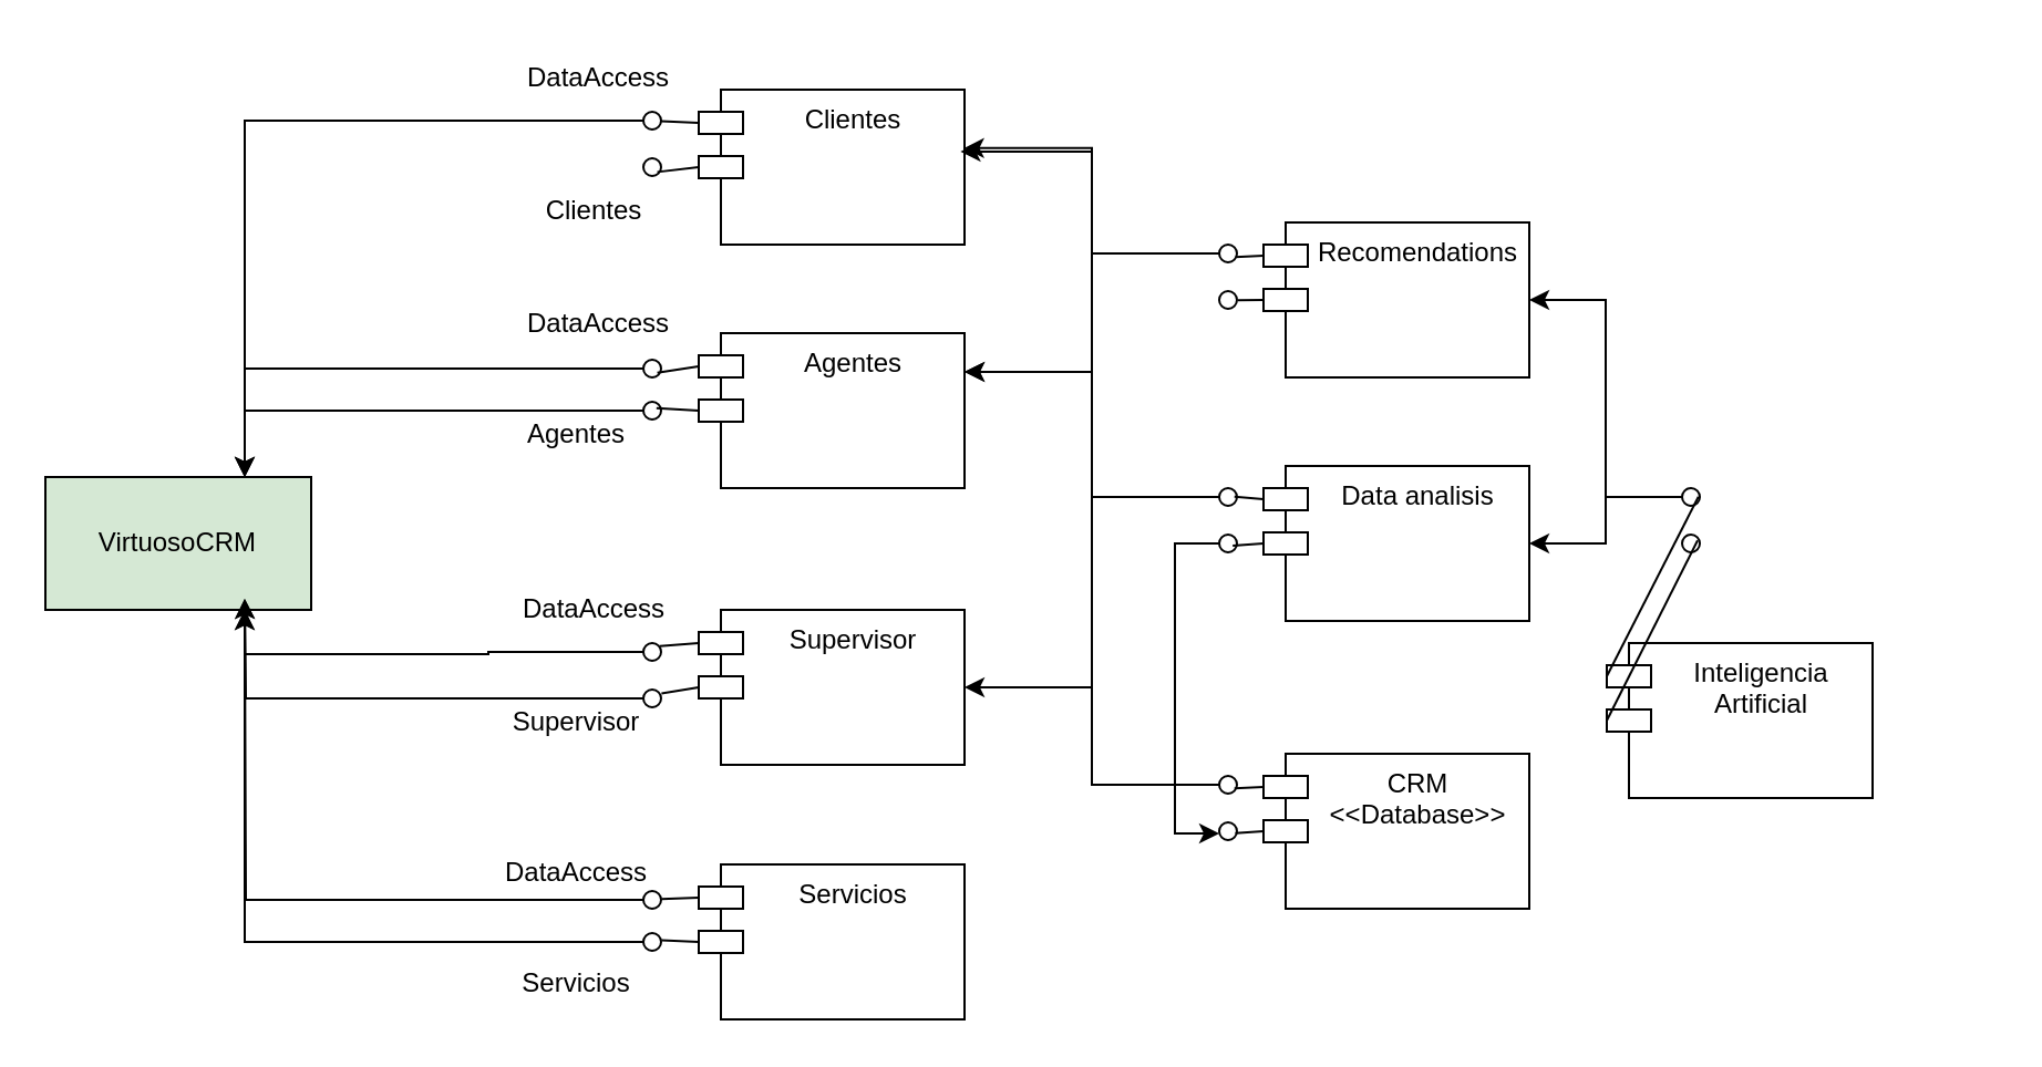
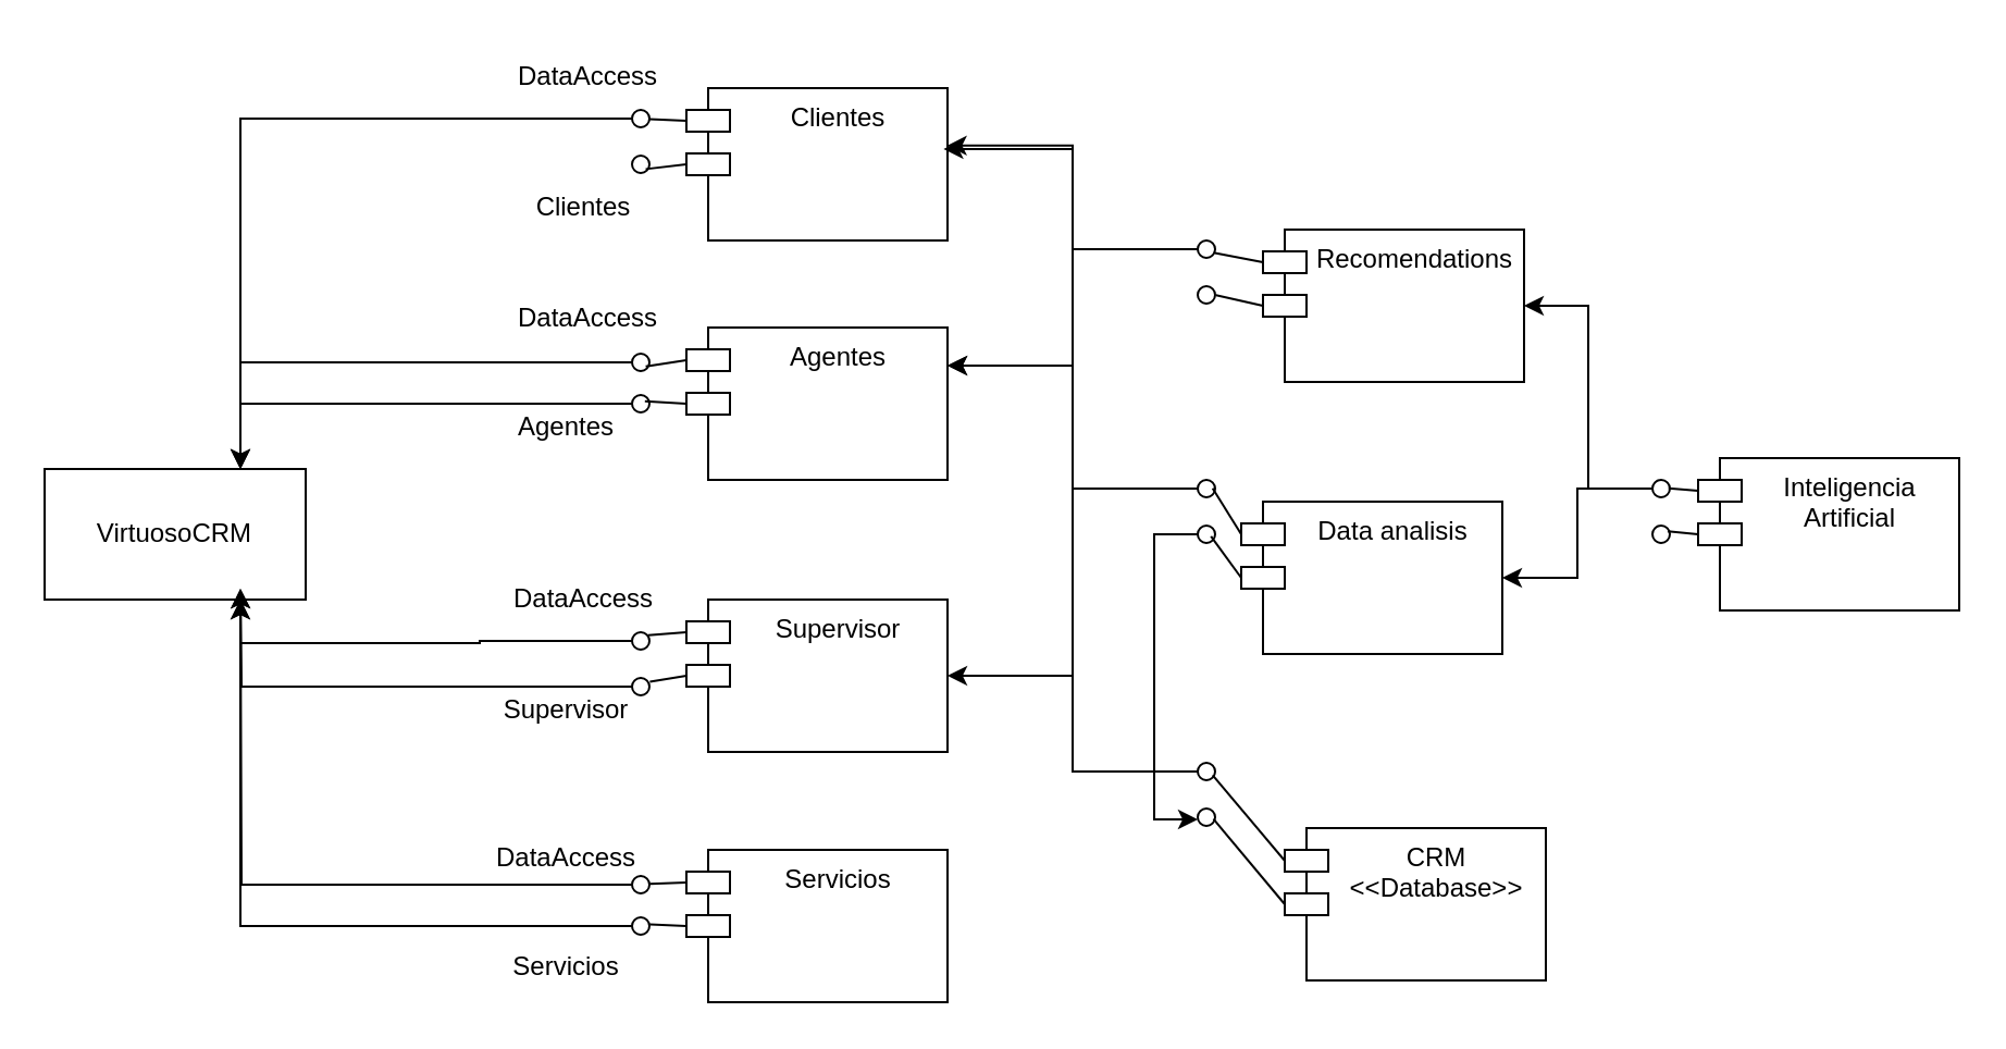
  <mxCell id="0" />
  <mxCell id="1" parent="0" />
- <mxCell id="2" value="VirtuosoCRM" style="rounded=0;whiteSpace=wrap;html=1;fillColor=#d5e8d4;" parent="1" vertex="1"><mxGeometry x="20" y="215" width="120" height="60" as="geometry" /></mxCell>
+ <mxCell id="2" value="VirtuosoCRM" style="rounded=0;whiteSpace=wrap;html=1;" parent="1" vertex="1"><mxGeometry x="20" y="215" width="120" height="60" as="geometry" /></mxCell>
  <mxCell id="3" value="Agentes" style="shape=module;align=left;spacingLeft=20;align=center;verticalAlign=top;whiteSpace=wrap;html=1;" vertex="1" parent="1"><mxGeometry x="315" y="150" width="120" height="70" as="geometry" /></mxCell>
  <mxCell id="4" value="Supervisor" style="shape=module;align=left;spacingLeft=20;align=center;verticalAlign=top;whiteSpace=wrap;html=1;" vertex="1" parent="1"><mxGeometry x="315" y="275" width="120" height="70" as="geometry" /></mxCell>
  <mxCell id="5" value="Servicios" style="shape=module;align=left;spacingLeft=20;align=center;verticalAlign=top;whiteSpace=wrap;html=1;" vertex="1" parent="1"><mxGeometry x="315" y="390" width="120" height="70" as="geometry" /></mxCell>
  <mxCell id="6" value="Clientes" style="shape=module;align=left;spacingLeft=20;align=center;verticalAlign=top;whiteSpace=wrap;html=1;" vertex="1" parent="1"><mxGeometry x="315" y="40" width="120" height="70" as="geometry" /></mxCell>
- <mxCell id="7" value="Recomendations" style="shape=module;align=left;spacingLeft=20;align=center;verticalAlign=top;whiteSpace=wrap;html=1;" vertex="1" parent="1"><mxGeometry x="570" y="100" width="120" height="70" as="geometry" /></mxCell>
- <mxCell id="8" value="Data analisis" style="shape=module;align=left;spacingLeft=20;align=center;verticalAlign=top;whiteSpace=wrap;html=1;" vertex="1" parent="1"><mxGeometry x="570" y="210" width="120" height="70" as="geometry" /></mxCell>
- <mxCell id="9" value="CRM&lt;div&gt;&amp;lt;&amp;lt;Database&amp;gt;&amp;gt;&lt;/div&gt;" style="shape=module;align=left;spacingLeft=20;align=center;verticalAlign=top;whiteSpace=wrap;html=1;" vertex="1" parent="1"><mxGeometry x="570" y="340" width="120" height="70" as="geometry" /></mxCell>
- <mxCell id="10" value="Inteligencia Artificial" style="shape=module;align=left;spacingLeft=20;align=center;verticalAlign=top;whiteSpace=wrap;html=1;" vertex="1" parent="1"><mxGeometry x="725" y="290" width="120" height="70" as="geometry" /></mxCell>
+ <mxCell id="7" value="Recomendations" style="shape=module;align=left;spacingLeft=20;align=center;verticalAlign=top;whiteSpace=wrap;html=1;" vertex="1" parent="1"><mxGeometry x="580" y="105" width="120" height="70" as="geometry" /></mxCell>
+ <mxCell id="8" value="Data analisis" style="shape=module;align=left;spacingLeft=20;align=center;verticalAlign=top;whiteSpace=wrap;html=1;" vertex="1" parent="1"><mxGeometry x="570" y="230" width="120" height="70" as="geometry" /></mxCell>
+ <mxCell id="9" value="CRM&lt;div&gt;&amp;lt;&amp;lt;Database&amp;gt;&amp;gt;&lt;/div&gt;" style="shape=module;align=left;spacingLeft=20;align=center;verticalAlign=top;whiteSpace=wrap;html=1;" vertex="1" parent="1"><mxGeometry x="590" y="380" width="120" height="70" as="geometry" /></mxCell>
+ <mxCell id="10" value="Inteligencia Artificial" style="shape=module;align=left;spacingLeft=20;align=center;verticalAlign=top;whiteSpace=wrap;html=1;" vertex="1" parent="1"><mxGeometry x="780" y="210" width="120" height="70" as="geometry" /></mxCell>
  <mxCell id="11" value="" style="endArrow=none;html=1;rounded=0;align=center;verticalAlign=top;endFill=0;labelBackgroundColor=none;endSize=2;exitX=0;exitY=0;exitDx=0;exitDy=15;exitPerimeter=0;" edge="1" source="6" target="13" parent="1"><mxGeometry relative="1" as="geometry"><mxPoint x="270" y="75.323" as="sourcePoint" /></mxGeometry></mxCell>
  <mxCell id="12" style="edgeStyle=orthogonalEdgeStyle;rounded=0;orthogonalLoop=1;jettySize=auto;html=1;entryX=0.75;entryY=0;entryDx=0;entryDy=0;" edge="1" parent="1" source="13" target="2"><mxGeometry relative="1" as="geometry" /></mxCell>
  <mxCell id="13" value="" style="ellipse;html=1;fontSize=11;align=center;fillColor=none;points=[];aspect=fixed;resizable=0;verticalAlign=bottom;labelPosition=center;verticalLabelPosition=top;flipH=1;" vertex="1" parent="1"><mxGeometry x="290" y="50" width="8" height="8" as="geometry" /></mxCell>
  <mxCell id="14" value="" style="ellipse;html=1;fontSize=11;align=center;fillColor=none;points=[];aspect=fixed;resizable=0;verticalAlign=bottom;labelPosition=center;verticalLabelPosition=top;flipH=1;" vertex="1" parent="1"><mxGeometry x="290" y="71" width="8" height="8" as="geometry" /></mxCell>
  <mxCell id="15" value="" style="endArrow=none;html=1;rounded=0;align=center;verticalAlign=top;endFill=0;labelBackgroundColor=none;endSize=2;exitX=0;exitY=0;exitDx=0;exitDy=35;exitPerimeter=0;entryX=0.214;entryY=0.774;entryDx=0;entryDy=0;entryPerimeter=0;" edge="1" parent="1" source="6" target="14"><mxGeometry relative="1" as="geometry"><mxPoint x="325" y="65" as="sourcePoint" /><mxPoint x="300" y="90" as="targetPoint" /></mxGeometry></mxCell>
  <mxCell id="16" style="edgeStyle=orthogonalEdgeStyle;rounded=0;orthogonalLoop=1;jettySize=auto;html=1;entryX=0.75;entryY=0;entryDx=0;entryDy=0;" edge="1" parent="1" source="17" target="2"><mxGeometry relative="1" as="geometry" /></mxCell>
  <mxCell id="17" value="" style="ellipse;html=1;fontSize=11;align=center;fillColor=none;points=[];aspect=fixed;resizable=0;verticalAlign=bottom;labelPosition=center;verticalLabelPosition=top;flipH=1;" vertex="1" parent="1"><mxGeometry x="290" y="162" width="8" height="8" as="geometry" /></mxCell>
  <mxCell id="18" style="edgeStyle=orthogonalEdgeStyle;rounded=0;orthogonalLoop=1;jettySize=auto;html=1;entryX=0.75;entryY=0;entryDx=0;entryDy=0;" edge="1" parent="1" source="19" target="2"><mxGeometry relative="1" as="geometry" /></mxCell>
  <mxCell id="19" value="" style="ellipse;html=1;fontSize=11;align=center;fillColor=none;points=[];aspect=fixed;resizable=0;verticalAlign=bottom;labelPosition=center;verticalLabelPosition=top;flipH=1;" vertex="1" parent="1"><mxGeometry x="290" y="181" width="8" height="8" as="geometry" /></mxCell>
  <mxCell id="20" style="edgeStyle=orthogonalEdgeStyle;rounded=0;orthogonalLoop=1;jettySize=auto;html=1;entryX=0.75;entryY=1;entryDx=0;entryDy=0;" edge="1" parent="1" source="21" target="2"><mxGeometry relative="1" as="geometry"><Array as="points"><mxPoint x="220" y="294" /><mxPoint x="220" y="295" /><mxPoint x="110" y="295" /></Array></mxGeometry></mxCell>
  <mxCell id="21" value="" style="ellipse;html=1;fontSize=11;align=center;fillColor=none;points=[];aspect=fixed;resizable=0;verticalAlign=bottom;labelPosition=center;verticalLabelPosition=top;flipH=1;" vertex="1" parent="1"><mxGeometry x="290" y="290" width="8" height="8" as="geometry" /></mxCell>
  <mxCell id="22" style="edgeStyle=orthogonalEdgeStyle;rounded=0;orthogonalLoop=1;jettySize=auto;html=1;" edge="1" parent="1" source="23"><mxGeometry relative="1" as="geometry"><mxPoint x="110" y="270" as="targetPoint" /></mxGeometry></mxCell>
  <mxCell id="23" value="" style="ellipse;html=1;fontSize=11;align=center;fillColor=none;points=[];aspect=fixed;resizable=0;verticalAlign=bottom;labelPosition=center;verticalLabelPosition=top;flipH=1;" vertex="1" parent="1"><mxGeometry x="290" y="311" width="8" height="8" as="geometry" /></mxCell>
  <mxCell id="24" style="edgeStyle=orthogonalEdgeStyle;rounded=0;orthogonalLoop=1;jettySize=auto;html=1;" edge="1" parent="1" source="25"><mxGeometry relative="1" as="geometry"><mxPoint x="110" y="270" as="targetPoint" /></mxGeometry></mxCell>
  <mxCell id="25" value="" style="ellipse;html=1;fontSize=11;align=center;fillColor=none;points=[];aspect=fixed;resizable=0;verticalAlign=bottom;labelPosition=center;verticalLabelPosition=top;flipH=1;" vertex="1" parent="1"><mxGeometry x="290" y="402" width="8" height="8" as="geometry" /></mxCell>
  <mxCell id="26" style="edgeStyle=orthogonalEdgeStyle;rounded=0;orthogonalLoop=1;jettySize=auto;html=1;entryX=0.75;entryY=1;entryDx=0;entryDy=0;" edge="1" parent="1" source="27" target="2"><mxGeometry relative="1" as="geometry" /></mxCell>
  <mxCell id="27" value="" style="ellipse;html=1;fontSize=11;align=center;fillColor=none;points=[];aspect=fixed;resizable=0;verticalAlign=bottom;labelPosition=center;verticalLabelPosition=top;flipH=1;" vertex="1" parent="1"><mxGeometry x="290" y="421" width="8" height="8" as="geometry" /></mxCell>
  <mxCell id="28" value="" style="ellipse;html=1;fontSize=11;align=center;fillColor=none;points=[];aspect=fixed;resizable=0;verticalAlign=bottom;labelPosition=center;verticalLabelPosition=top;flipH=1;" vertex="1" parent="1"><mxGeometry x="550" y="371" width="8" height="8" as="geometry" /></mxCell>
  <mxCell id="29" style="edgeStyle=orthogonalEdgeStyle;rounded=0;orthogonalLoop=1;jettySize=auto;html=1;entryX=1;entryY=0.25;entryDx=0;entryDy=0;" edge="1" parent="1" source="30" target="3"><mxGeometry relative="1" as="geometry" /></mxCell>
  <mxCell id="30" value="" style="ellipse;html=1;fontSize=11;align=center;fillColor=none;points=[];aspect=fixed;resizable=0;verticalAlign=bottom;labelPosition=center;verticalLabelPosition=top;flipH=1;" vertex="1" parent="1"><mxGeometry x="550" y="350" width="8" height="8" as="geometry" /></mxCell>
  <mxCell id="31" value="" style="ellipse;html=1;fontSize=11;align=center;fillColor=none;points=[];aspect=fixed;resizable=0;verticalAlign=bottom;labelPosition=center;verticalLabelPosition=top;flipH=1;" vertex="1" parent="1"><mxGeometry x="550" y="241" width="8" height="8" as="geometry" /></mxCell>
  <mxCell id="32" style="edgeStyle=orthogonalEdgeStyle;rounded=0;orthogonalLoop=1;jettySize=auto;html=1;entryX=1;entryY=0.25;entryDx=0;entryDy=0;" edge="1" parent="1" source="34" target="3"><mxGeometry relative="1" as="geometry" /></mxCell>
  <mxCell id="33" style="edgeStyle=orthogonalEdgeStyle;rounded=0;orthogonalLoop=1;jettySize=auto;html=1;entryX=1;entryY=0.5;entryDx=0;entryDy=0;" edge="1" parent="1" source="34" target="4"><mxGeometry relative="1" as="geometry" /></mxCell>
  <mxCell id="34" value="" style="ellipse;html=1;fontSize=11;align=center;fillColor=none;points=[];aspect=fixed;resizable=0;verticalAlign=bottom;labelPosition=center;verticalLabelPosition=top;flipH=1;" vertex="1" parent="1"><mxGeometry x="550" y="220" width="8" height="8" as="geometry" /></mxCell>
  <mxCell id="35" value="" style="ellipse;html=1;fontSize=11;align=center;fillColor=none;points=[];aspect=fixed;resizable=0;verticalAlign=bottom;labelPosition=center;verticalLabelPosition=top;flipH=1;" vertex="1" parent="1"><mxGeometry x="550" y="110" width="8" height="8" as="geometry" /></mxCell>
  <mxCell id="36" value="" style="ellipse;html=1;fontSize=11;align=center;fillColor=none;points=[];aspect=fixed;resizable=0;verticalAlign=bottom;labelPosition=center;verticalLabelPosition=top;flipH=1;" vertex="1" parent="1"><mxGeometry x="550" y="131" width="8" height="8" as="geometry" /></mxCell>
  <mxCell id="37" style="edgeStyle=orthogonalEdgeStyle;rounded=0;orthogonalLoop=1;jettySize=auto;html=1;entryX=1;entryY=0.5;entryDx=0;entryDy=0;" edge="1" parent="1" source="39" target="7"><mxGeometry relative="1" as="geometry" /></mxCell>
  <mxCell id="38" style="edgeStyle=orthogonalEdgeStyle;rounded=0;orthogonalLoop=1;jettySize=auto;html=1;entryX=1;entryY=0.5;entryDx=0;entryDy=0;" edge="1" parent="1" source="39" target="8"><mxGeometry relative="1" as="geometry" /></mxCell>
  <mxCell id="39" value="" style="ellipse;html=1;fontSize=11;align=center;fillColor=none;points=[];aspect=fixed;resizable=0;verticalAlign=bottom;labelPosition=center;verticalLabelPosition=top;flipH=1;" vertex="1" parent="1"><mxGeometry x="759" y="220" width="8" height="8" as="geometry" /></mxCell>
  <mxCell id="40" value="" style="ellipse;html=1;fontSize=11;align=center;fillColor=none;points=[];aspect=fixed;resizable=0;verticalAlign=bottom;labelPosition=center;verticalLabelPosition=top;flipH=1;" vertex="1" parent="1"><mxGeometry x="759" y="241" width="8" height="8" as="geometry" /></mxCell>
  <mxCell id="41" value="" style="endArrow=none;html=1;rounded=0;exitX=0.077;exitY=0.482;exitDx=0;exitDy=0;exitPerimeter=0;entryX=0;entryY=0;entryDx=0;entryDy=15;entryPerimeter=0;" edge="1" parent="1" source="39" target="10"><mxGeometry width="50" height="50" relative="1" as="geometry"><mxPoint x="730" y="200" as="sourcePoint" /><mxPoint x="780" y="150" as="targetPoint" /></mxGeometry></mxCell>
  <mxCell id="42" value="" style="endArrow=none;html=1;rounded=0;exitX=0.125;exitY=0.333;exitDx=0;exitDy=0;exitPerimeter=0;entryX=0;entryY=0;entryDx=0;entryDy=35;entryPerimeter=0;" edge="1" parent="1" source="40" target="10"><mxGeometry width="50" height="50" relative="1" as="geometry"><mxPoint x="776" y="234" as="sourcePoint" /><mxPoint x="790" y="235" as="targetPoint" /></mxGeometry></mxCell>
  <mxCell id="43" value="" style="endArrow=none;html=1;rounded=0;exitX=0.095;exitY=0.607;exitDx=0;exitDy=0;exitPerimeter=0;entryX=0;entryY=0;entryDx=0;entryDy=35;entryPerimeter=0;" edge="1" parent="1" source="28" target="9"><mxGeometry width="50" height="50" relative="1" as="geometry"><mxPoint x="786" y="244" as="sourcePoint" /><mxPoint x="800" y="245" as="targetPoint" /></mxGeometry></mxCell>
  <mxCell id="44" value="" style="endArrow=none;html=1;rounded=0;exitX=0.143;exitY=0.708;exitDx=0;exitDy=0;exitPerimeter=0;entryX=0;entryY=0;entryDx=0;entryDy=15;entryPerimeter=0;" edge="1" parent="1" source="30" target="9"><mxGeometry width="50" height="50" relative="1" as="geometry"><mxPoint x="567" y="386" as="sourcePoint" /><mxPoint x="580" y="385" as="targetPoint" /></mxGeometry></mxCell>
  <mxCell id="45" value="" style="endArrow=none;html=1;rounded=0;exitX=0.238;exitY=0.619;exitDx=0;exitDy=0;exitPerimeter=0;entryX=0;entryY=0;entryDx=0;entryDy=35;entryPerimeter=0;" edge="1" parent="1" source="31" target="8"><mxGeometry width="50" height="50" relative="1" as="geometry"><mxPoint x="567" y="366" as="sourcePoint" /><mxPoint x="580" y="365" as="targetPoint" /></mxGeometry></mxCell>
  <mxCell id="46" value="" style="endArrow=none;html=1;rounded=0;exitX=0.143;exitY=0.482;exitDx=0;exitDy=0;exitPerimeter=0;entryX=0;entryY=0;entryDx=0;entryDy=15;entryPerimeter=0;" edge="1" parent="1" source="34" target="8"><mxGeometry width="50" height="50" relative="1" as="geometry"><mxPoint x="566" y="256" as="sourcePoint" /><mxPoint x="580" y="255" as="targetPoint" /></mxGeometry></mxCell>
  <mxCell id="47" value="" style="endArrow=none;html=1;rounded=0;exitX=-0.048;exitY=0.512;exitDx=0;exitDy=0;exitPerimeter=0;entryX=0;entryY=0;entryDx=0;entryDy=35;entryPerimeter=0;" edge="1" parent="1" source="36" target="7"><mxGeometry width="50" height="50" relative="1" as="geometry"><mxPoint x="567" y="234" as="sourcePoint" /><mxPoint x="580" y="235" as="targetPoint" /></mxGeometry></mxCell>
  <mxCell id="48" value="" style="endArrow=none;html=1;rounded=0;exitX=0.095;exitY=0.708;exitDx=0;exitDy=0;exitPerimeter=0;entryX=0;entryY=0;entryDx=0;entryDy=15;entryPerimeter=0;" edge="1" parent="1" source="35" target="7"><mxGeometry width="50" height="50" relative="1" as="geometry"><mxPoint x="568" y="145" as="sourcePoint" /><mxPoint x="580" y="145" as="targetPoint" /></mxGeometry></mxCell>
  <mxCell id="49" value="" style="endArrow=none;html=1;rounded=0;exitX=0.262;exitY=0.357;exitDx=0;exitDy=0;exitPerimeter=0;entryX=0;entryY=0;entryDx=0;entryDy=35;entryPerimeter=0;" edge="1" parent="1" source="19" target="3"><mxGeometry width="50" height="50" relative="1" as="geometry"><mxPoint x="567" y="126" as="sourcePoint" /><mxPoint x="580" y="125" as="targetPoint" /></mxGeometry></mxCell>
  <mxCell id="50" value="" style="endArrow=none;html=1;rounded=0;exitX=0.214;exitY=0.732;exitDx=0;exitDy=0;exitPerimeter=0;entryX=0;entryY=0;entryDx=0;entryDy=15;entryPerimeter=0;" edge="1" parent="1" source="17" target="3"><mxGeometry width="50" height="50" relative="1" as="geometry"><mxPoint x="306" y="194" as="sourcePoint" /><mxPoint x="325" y="195" as="targetPoint" /></mxGeometry></mxCell>
  <mxCell id="51" value="" style="endArrow=none;html=1;rounded=0;exitX=0.071;exitY=0.173;exitDx=0;exitDy=0;exitPerimeter=0;entryX=0;entryY=0;entryDx=0;entryDy=15;entryPerimeter=0;" edge="1" parent="1" source="21" target="4"><mxGeometry width="50" height="50" relative="1" as="geometry"><mxPoint x="306" y="178" as="sourcePoint" /><mxPoint x="325" y="175" as="targetPoint" /></mxGeometry></mxCell>
  <mxCell id="52" value="" style="endArrow=none;html=1;rounded=0;exitX=-0.024;exitY=0.214;exitDx=0;exitDy=0;exitPerimeter=0;entryX=0;entryY=0;entryDx=0;entryDy=35;entryPerimeter=0;" edge="1" parent="1" source="23" target="4"><mxGeometry width="50" height="50" relative="1" as="geometry"><mxPoint x="307" y="291" as="sourcePoint" /><mxPoint x="325" y="295" as="targetPoint" /></mxGeometry></mxCell>
  <mxCell id="53" value="" style="endArrow=none;html=1;rounded=0;exitX=-0.024;exitY=0.446;exitDx=0;exitDy=0;exitPerimeter=0;entryX=0;entryY=0;entryDx=0;entryDy=15;entryPerimeter=0;" edge="1" parent="1" source="25" target="5"><mxGeometry width="50" height="50" relative="1" as="geometry"><mxPoint x="308" y="313" as="sourcePoint" /><mxPoint x="325" y="315" as="targetPoint" /></mxGeometry></mxCell>
  <mxCell id="54" value="" style="endArrow=none;html=1;rounded=0;exitX=-0.024;exitY=0.405;exitDx=0;exitDy=0;exitPerimeter=0;entryX=0;entryY=0;entryDx=0;entryDy=35;entryPerimeter=0;" edge="1" parent="1" source="27" target="5"><mxGeometry width="50" height="50" relative="1" as="geometry"><mxPoint x="308" y="416" as="sourcePoint" /><mxPoint x="325" y="415" as="targetPoint" /></mxGeometry></mxCell>
  <mxCell id="55" value="DataAccess" style="text;html=1;align=center;verticalAlign=middle;whiteSpace=wrap;rounded=0;" vertex="1" parent="1"><mxGeometry x="240" y="20" width="60" height="30" as="geometry" /></mxCell>
  <mxCell id="56" value="DataAccess" style="text;html=1;align=center;verticalAlign=middle;whiteSpace=wrap;rounded=0;" vertex="1" parent="1"><mxGeometry x="240" y="131" width="60" height="30" as="geometry" /></mxCell>
  <mxCell id="57" value="DataAccess" style="text;html=1;align=center;verticalAlign=middle;whiteSpace=wrap;rounded=0;" vertex="1" parent="1"><mxGeometry x="238" y="260" width="60" height="30" as="geometry" /></mxCell>
  <mxCell id="58" value="DataAccess" style="text;html=1;align=center;verticalAlign=middle;whiteSpace=wrap;rounded=0;" vertex="1" parent="1"><mxGeometry x="230" y="379" width="60" height="30" as="geometry" /></mxCell>
  <mxCell id="59" value="Servicios" style="text;html=1;align=center;verticalAlign=middle;whiteSpace=wrap;rounded=0;" vertex="1" parent="1"><mxGeometry x="230" y="429" width="60" height="30" as="geometry" /></mxCell>
  <mxCell id="60" value="Supervisor" style="text;html=1;align=center;verticalAlign=middle;whiteSpace=wrap;rounded=0;" vertex="1" parent="1"><mxGeometry x="230" y="311" width="60" height="30" as="geometry" /></mxCell>
  <mxCell id="61" value="Agentes" style="text;html=1;align=center;verticalAlign=middle;whiteSpace=wrap;rounded=0;" vertex="1" parent="1"><mxGeometry x="230" y="181" width="60" height="30" as="geometry" /></mxCell>
  <mxCell id="62" value="Clientes" style="text;html=1;align=center;verticalAlign=middle;whiteSpace=wrap;rounded=0;" vertex="1" parent="1"><mxGeometry x="238" y="80" width="60" height="30" as="geometry" /></mxCell>
  <mxCell id="63" style="edgeStyle=orthogonalEdgeStyle;rounded=0;orthogonalLoop=1;jettySize=auto;html=1;entryX=0.985;entryY=0.4;entryDx=0;entryDy=0;entryPerimeter=0;" edge="1" parent="1" source="35" target="6"><mxGeometry relative="1" as="geometry" /></mxCell>
  <mxCell id="64" style="edgeStyle=orthogonalEdgeStyle;rounded=0;orthogonalLoop=1;jettySize=auto;html=1;entryX=0.998;entryY=0.377;entryDx=0;entryDy=0;entryPerimeter=0;" edge="1" parent="1" source="34" target="6"><mxGeometry relative="1" as="geometry" /></mxCell>
  <mxCell id="65" style="edgeStyle=orthogonalEdgeStyle;rounded=0;orthogonalLoop=1;jettySize=auto;html=1;entryX=1;entryY=0.625;entryDx=0;entryDy=0;entryPerimeter=0;" edge="1" parent="1" source="31" target="28"><mxGeometry relative="1" as="geometry"><Array as="points"><mxPoint x="530" y="245" /><mxPoint x="530" y="376" /></Array></mxGeometry></mxCell>
